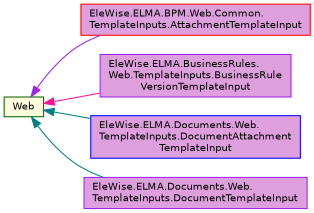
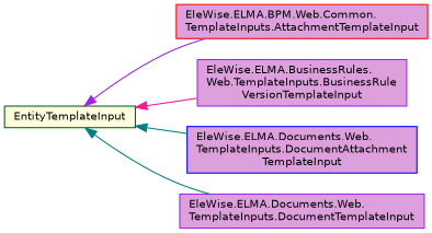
  digraph {
    rankdir=LR
    node [color=purple fillcolor=plum fontname=Helvetica fontsize=10 shape=box style=filled]
    edge [color=teal dir=back fontname=Helvetica fontsize=10 labelfontname=Helvetica labelfontsize=10 style=solid]
-   n1 [color=darkgreen fillcolor=lightyellow height=0.2 label=Web width=0.4]
+   n1 [color=darkgreen fillcolor=lightyellow height=0.2 label=EntityTemplateInput width=0.4]
    n2 [color=red height=0.2 label="EleWise.ELMA.BPM.Web.Common.\lTemplateInputs.AttachmentTemplateInput" width=0.4]
    n3 [height=0.2 label="EleWise.ELMA.BusinessRules.\lWeb.TemplateInputs.BusinessRule\lVersionTemplateInput" width=0.4]
    n4 [color=blue height=0.2 label="EleWise.ELMA.Documents.Web.\lTemplateInputs.DocumentAttachment\lTemplateInput" width=0.4]
    n5 [height=0.2 label="EleWise.ELMA.Documents.Web.\lTemplateInputs.DocumentTemplateInput" width=0.4]
    n1 -> n2 [color=purple]
    n1 -> n3 [color=deeppink]
    n1 -> n4
    n1 -> n5
  }
